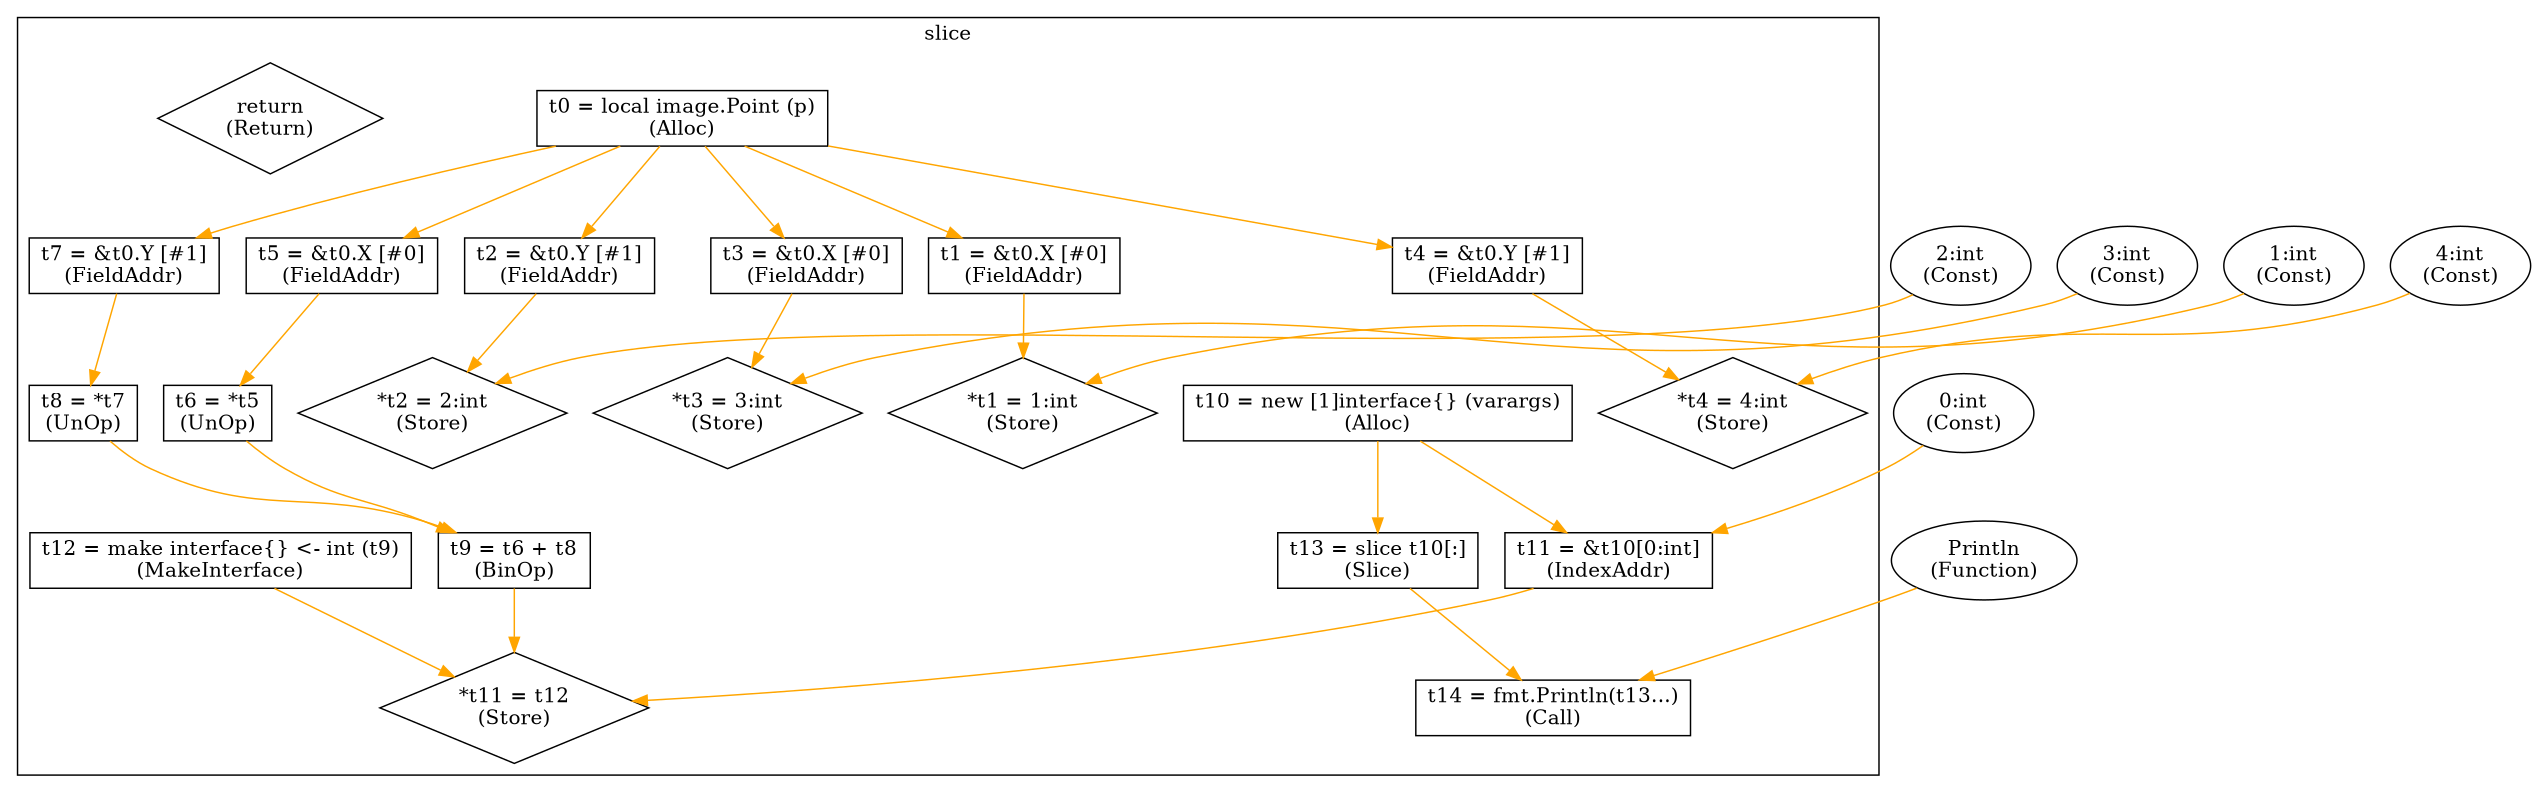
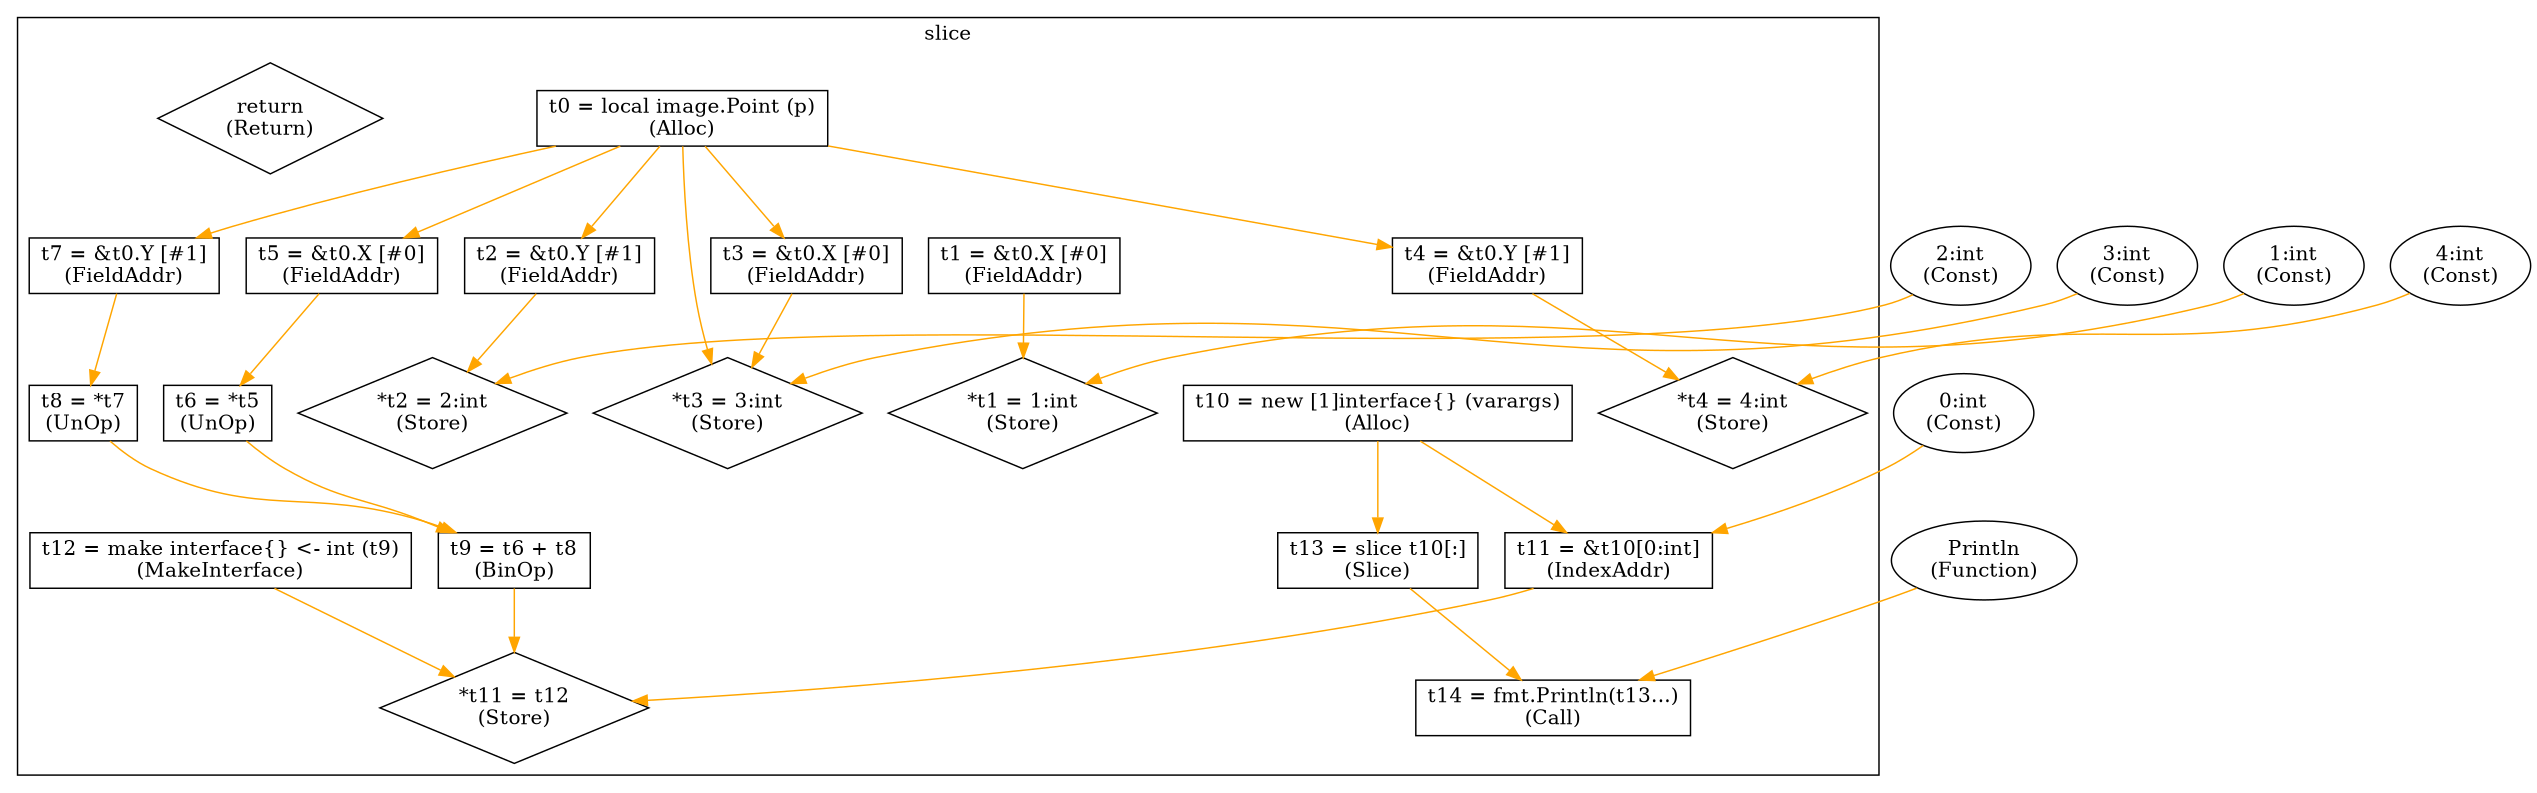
  digraph {
    node [shape=rectangle]
    edge [color=orange]
    "t0 = local image.Point (p)\n(Alloc)"
    "t1 = &t0.X [#0]\n(FieldAddr)"
    "t2 = &t0.Y [#1]\n(FieldAddr)"
    "*t1 = 1:int\n(Store)" [shape=diamond]
    "*t2 = 2:int\n(Store)" [shape=diamond]
    "t3 = &t0.X [#0]\n(FieldAddr)"
    "*t3 = 3:int\n(Store)" [shape=diamond]
    "t4 = &t0.Y [#1]\n(FieldAddr)"
    "*t4 = 4:int\n(Store)" [shape=diamond]
    "t5 = &t0.X [#0]\n(FieldAddr)"
    "t6 = *t5\n(UnOp)"
    "t7 = &t0.Y [#1]\n(FieldAddr)"
    "t8 = *t7\n(UnOp)"
    "t9 = t6 + t8\n(BinOp)"
    "t10 = new [1]interface{} (varargs)\n(Alloc)"
    "t11 = &t10[0:int]\n(IndexAddr)"
    "t12 = make interface{} <- int (t9)\n(MakeInterface)"
    "*t11 = t12\n(Store)" [shape=diamond]
    "t13 = slice t10[:]\n(Slice)"
    "t14 = fmt.Println(t13...)\n(Call)"
    "return\n(Return)" [shape=diamond]
    "1:int\n(Const)" [shape=""]
    "2:int\n(Const)" [shape=""]
    "3:int\n(Const)" [shape=""]
    "4:int\n(Const)" [shape=""]
    "0:int\n(Const)" [shape=""]
    "Println\n(Function)" [shape=""]
    subgraph cluster_1 {
      color=black
      label=slice
      "t0 = local image.Point (p)\n(Alloc)"
      "t1 = &t0.X [#0]\n(FieldAddr)"
      "t2 = &t0.Y [#1]\n(FieldAddr)"
      "*t1 = 1:int\n(Store)"
      "*t2 = 2:int\n(Store)"
      "t3 = &t0.X [#0]\n(FieldAddr)"
      "*t3 = 3:int\n(Store)"
      "t4 = &t0.Y [#1]\n(FieldAddr)"
      "*t4 = 4:int\n(Store)"
      "t5 = &t0.X [#0]\n(FieldAddr)"
      "t6 = *t5\n(UnOp)"
      "t7 = &t0.Y [#1]\n(FieldAddr)"
      "t8 = *t7\n(UnOp)"
      "t9 = t6 + t8\n(BinOp)"
      "t10 = new [1]interface{} (varargs)\n(Alloc)"
      "t11 = &t10[0:int]\n(IndexAddr)"
      "t12 = make interface{} <- int (t9)\n(MakeInterface)"
      "*t11 = t12\n(Store)"
      "t13 = slice t10[:]\n(Slice)"
      "t14 = fmt.Println(t13...)\n(Call)"
      "return\n(Return)"
    }
-   "t0 = local image.Point (p)\n(Alloc)" -> "t1 = &t0.X [#0]\n(FieldAddr)"
+   "t0 = local image.Point (p)\n(Alloc)" -> "*t3 = 3:int\n(Store)"
    "t0 = local image.Point (p)\n(Alloc)" -> "t2 = &t0.Y [#1]\n(FieldAddr)"
    "t0 = local image.Point (p)\n(Alloc)" -> "t3 = &t0.X [#0]\n(FieldAddr)"
    "t0 = local image.Point (p)\n(Alloc)" -> "t4 = &t0.Y [#1]\n(FieldAddr)"
    "t0 = local image.Point (p)\n(Alloc)" -> "t5 = &t0.X [#0]\n(FieldAddr)"
    "t0 = local image.Point (p)\n(Alloc)" -> "t7 = &t0.Y [#1]\n(FieldAddr)"
    "t1 = &t0.X [#0]\n(FieldAddr)" -> "*t1 = 1:int\n(Store)"
    "t2 = &t0.Y [#1]\n(FieldAddr)" -> "*t2 = 2:int\n(Store)"
    "t3 = &t0.X [#0]\n(FieldAddr)" -> "*t3 = 3:int\n(Store)"
    "t4 = &t0.Y [#1]\n(FieldAddr)" -> "*t4 = 4:int\n(Store)"
    "t5 = &t0.X [#0]\n(FieldAddr)" -> "t6 = *t5\n(UnOp)"
    "t6 = *t5\n(UnOp)" -> "t9 = t6 + t8\n(BinOp)"
    "t7 = &t0.Y [#1]\n(FieldAddr)" -> "t8 = *t7\n(UnOp)"
    "t8 = *t7\n(UnOp)" -> "t9 = t6 + t8\n(BinOp)"
    "t9 = t6 + t8\n(BinOp)" -> "*t11 = t12\n(Store)"
    "t10 = new [1]interface{} (varargs)\n(Alloc)" -> "t11 = &t10[0:int]\n(IndexAddr)"
    "t10 = new [1]interface{} (varargs)\n(Alloc)" -> "t13 = slice t10[:]\n(Slice)"
    "t11 = &t10[0:int]\n(IndexAddr)" -> "*t11 = t12\n(Store)"
    "t12 = make interface{} <- int (t9)\n(MakeInterface)" -> "*t11 = t12\n(Store)"
    "t13 = slice t10[:]\n(Slice)" -> "t14 = fmt.Println(t13...)\n(Call)"
    "1:int\n(Const)" -> "*t1 = 1:int\n(Store)"
    "2:int\n(Const)" -> "*t2 = 2:int\n(Store)"
    "3:int\n(Const)" -> "*t3 = 3:int\n(Store)"
    "4:int\n(Const)" -> "*t4 = 4:int\n(Store)"
    "0:int\n(Const)" -> "t11 = &t10[0:int]\n(IndexAddr)"
    "Println\n(Function)" -> "t14 = fmt.Println(t13...)\n(Call)"
  }
